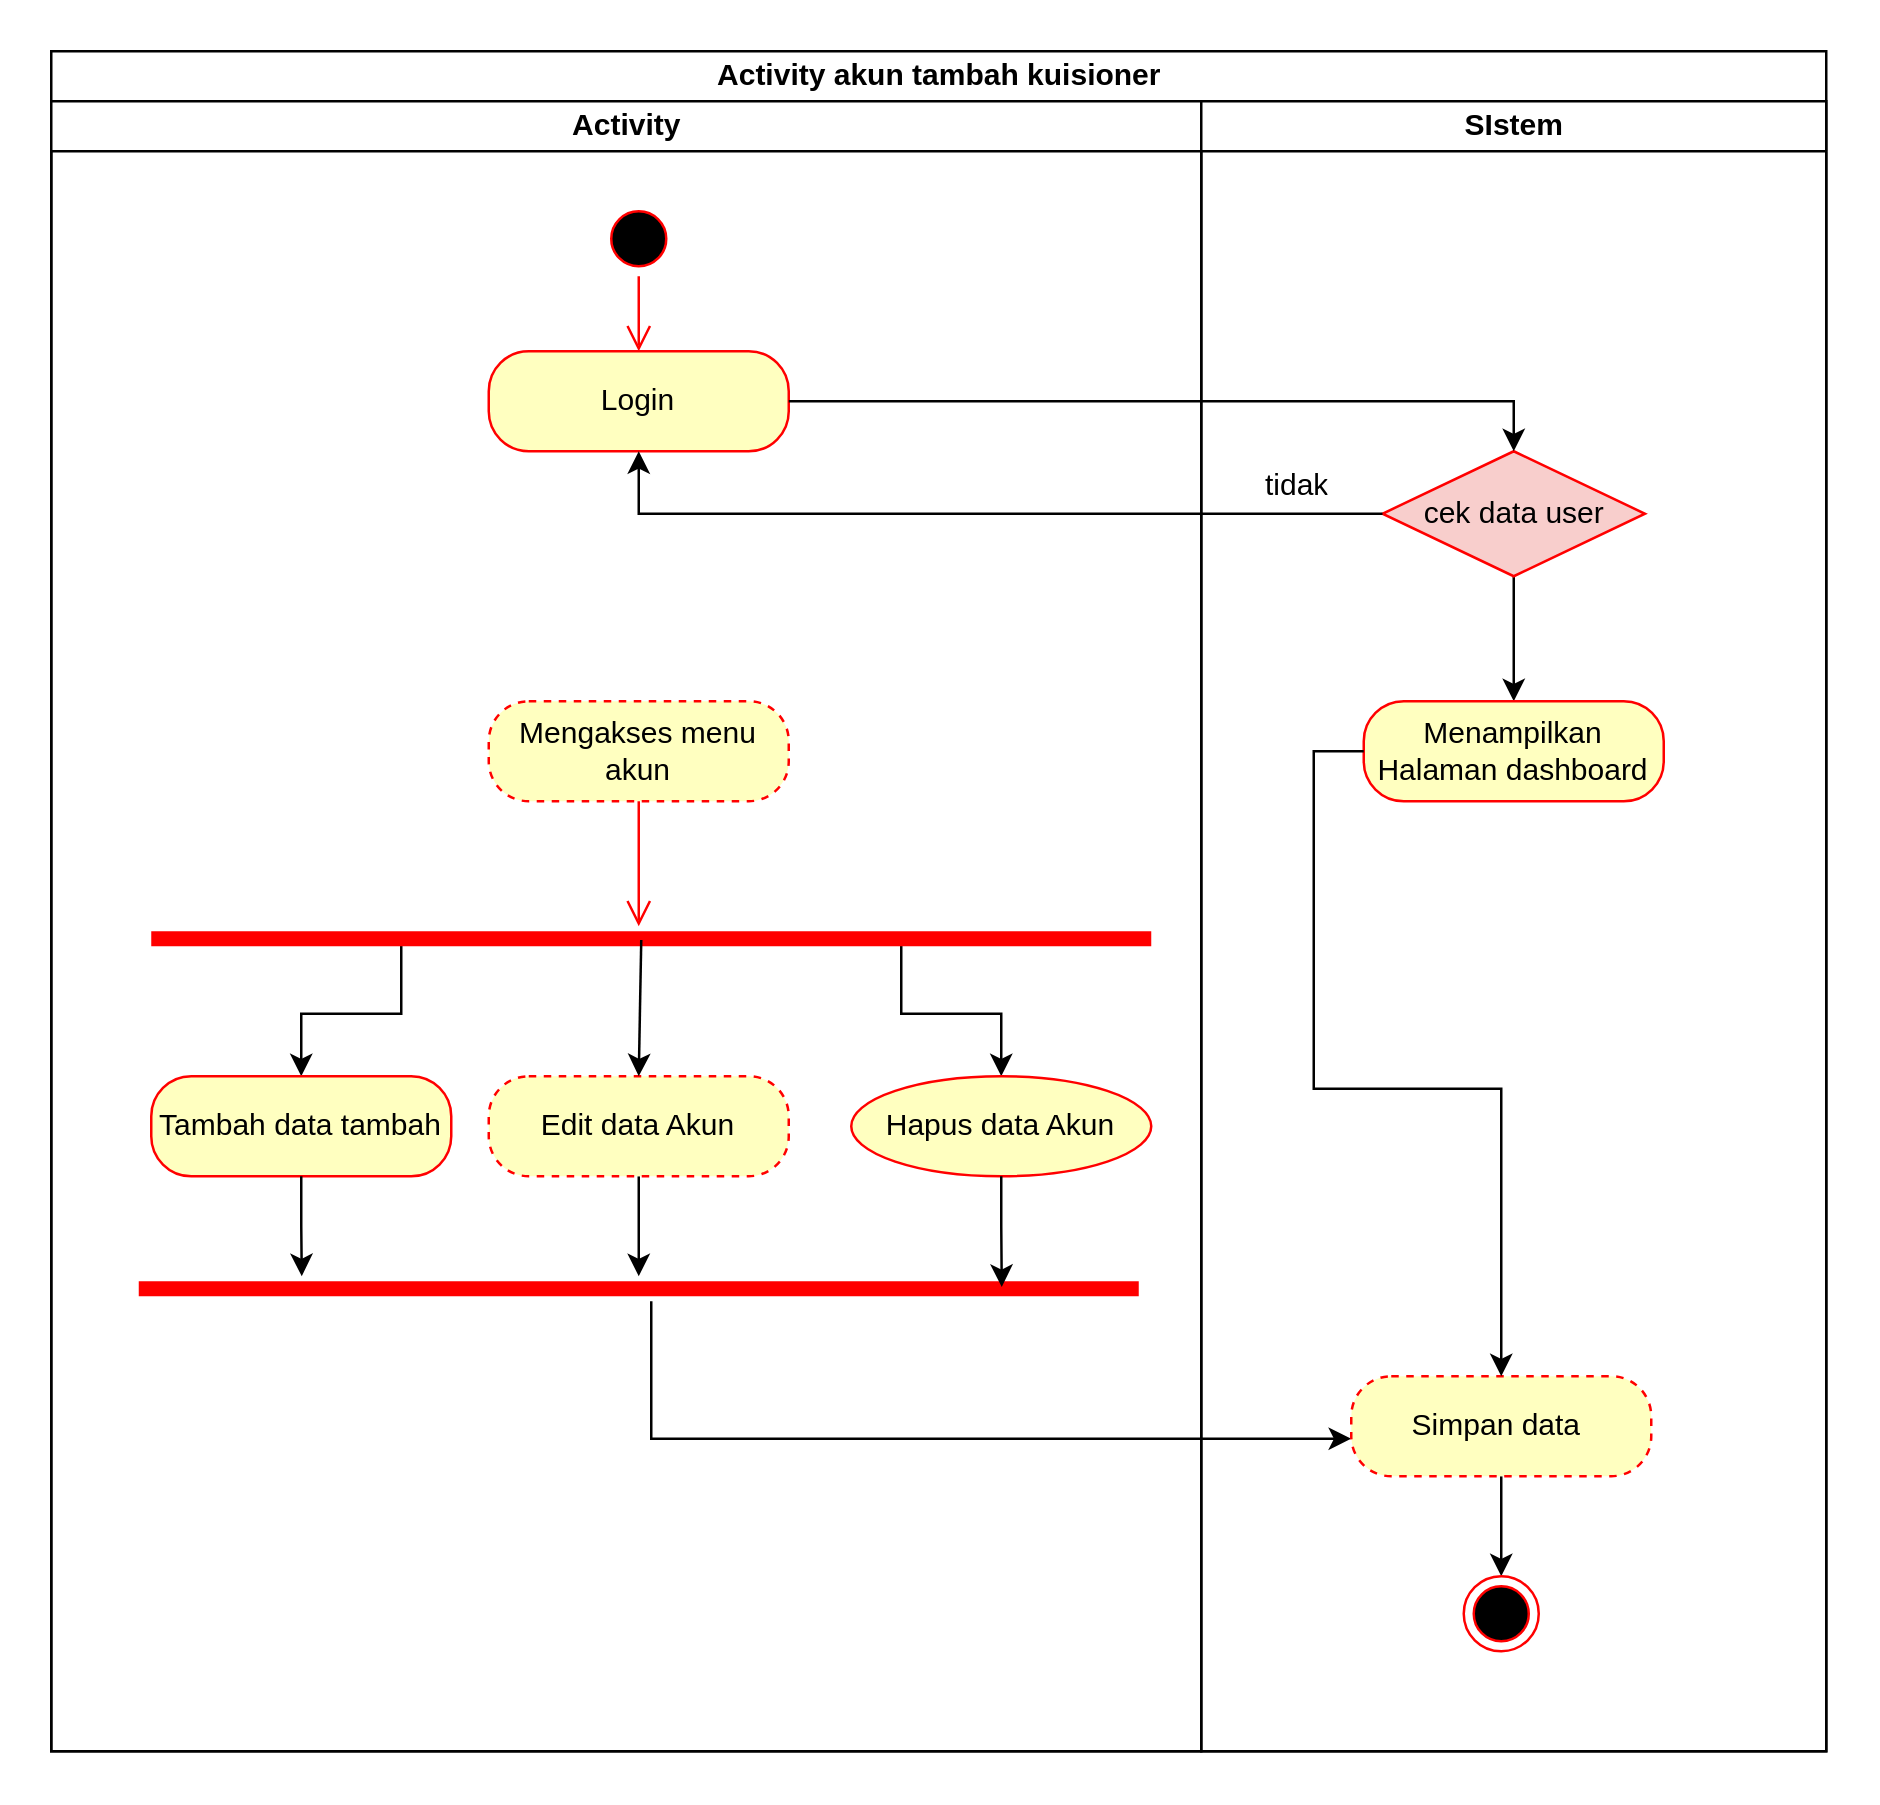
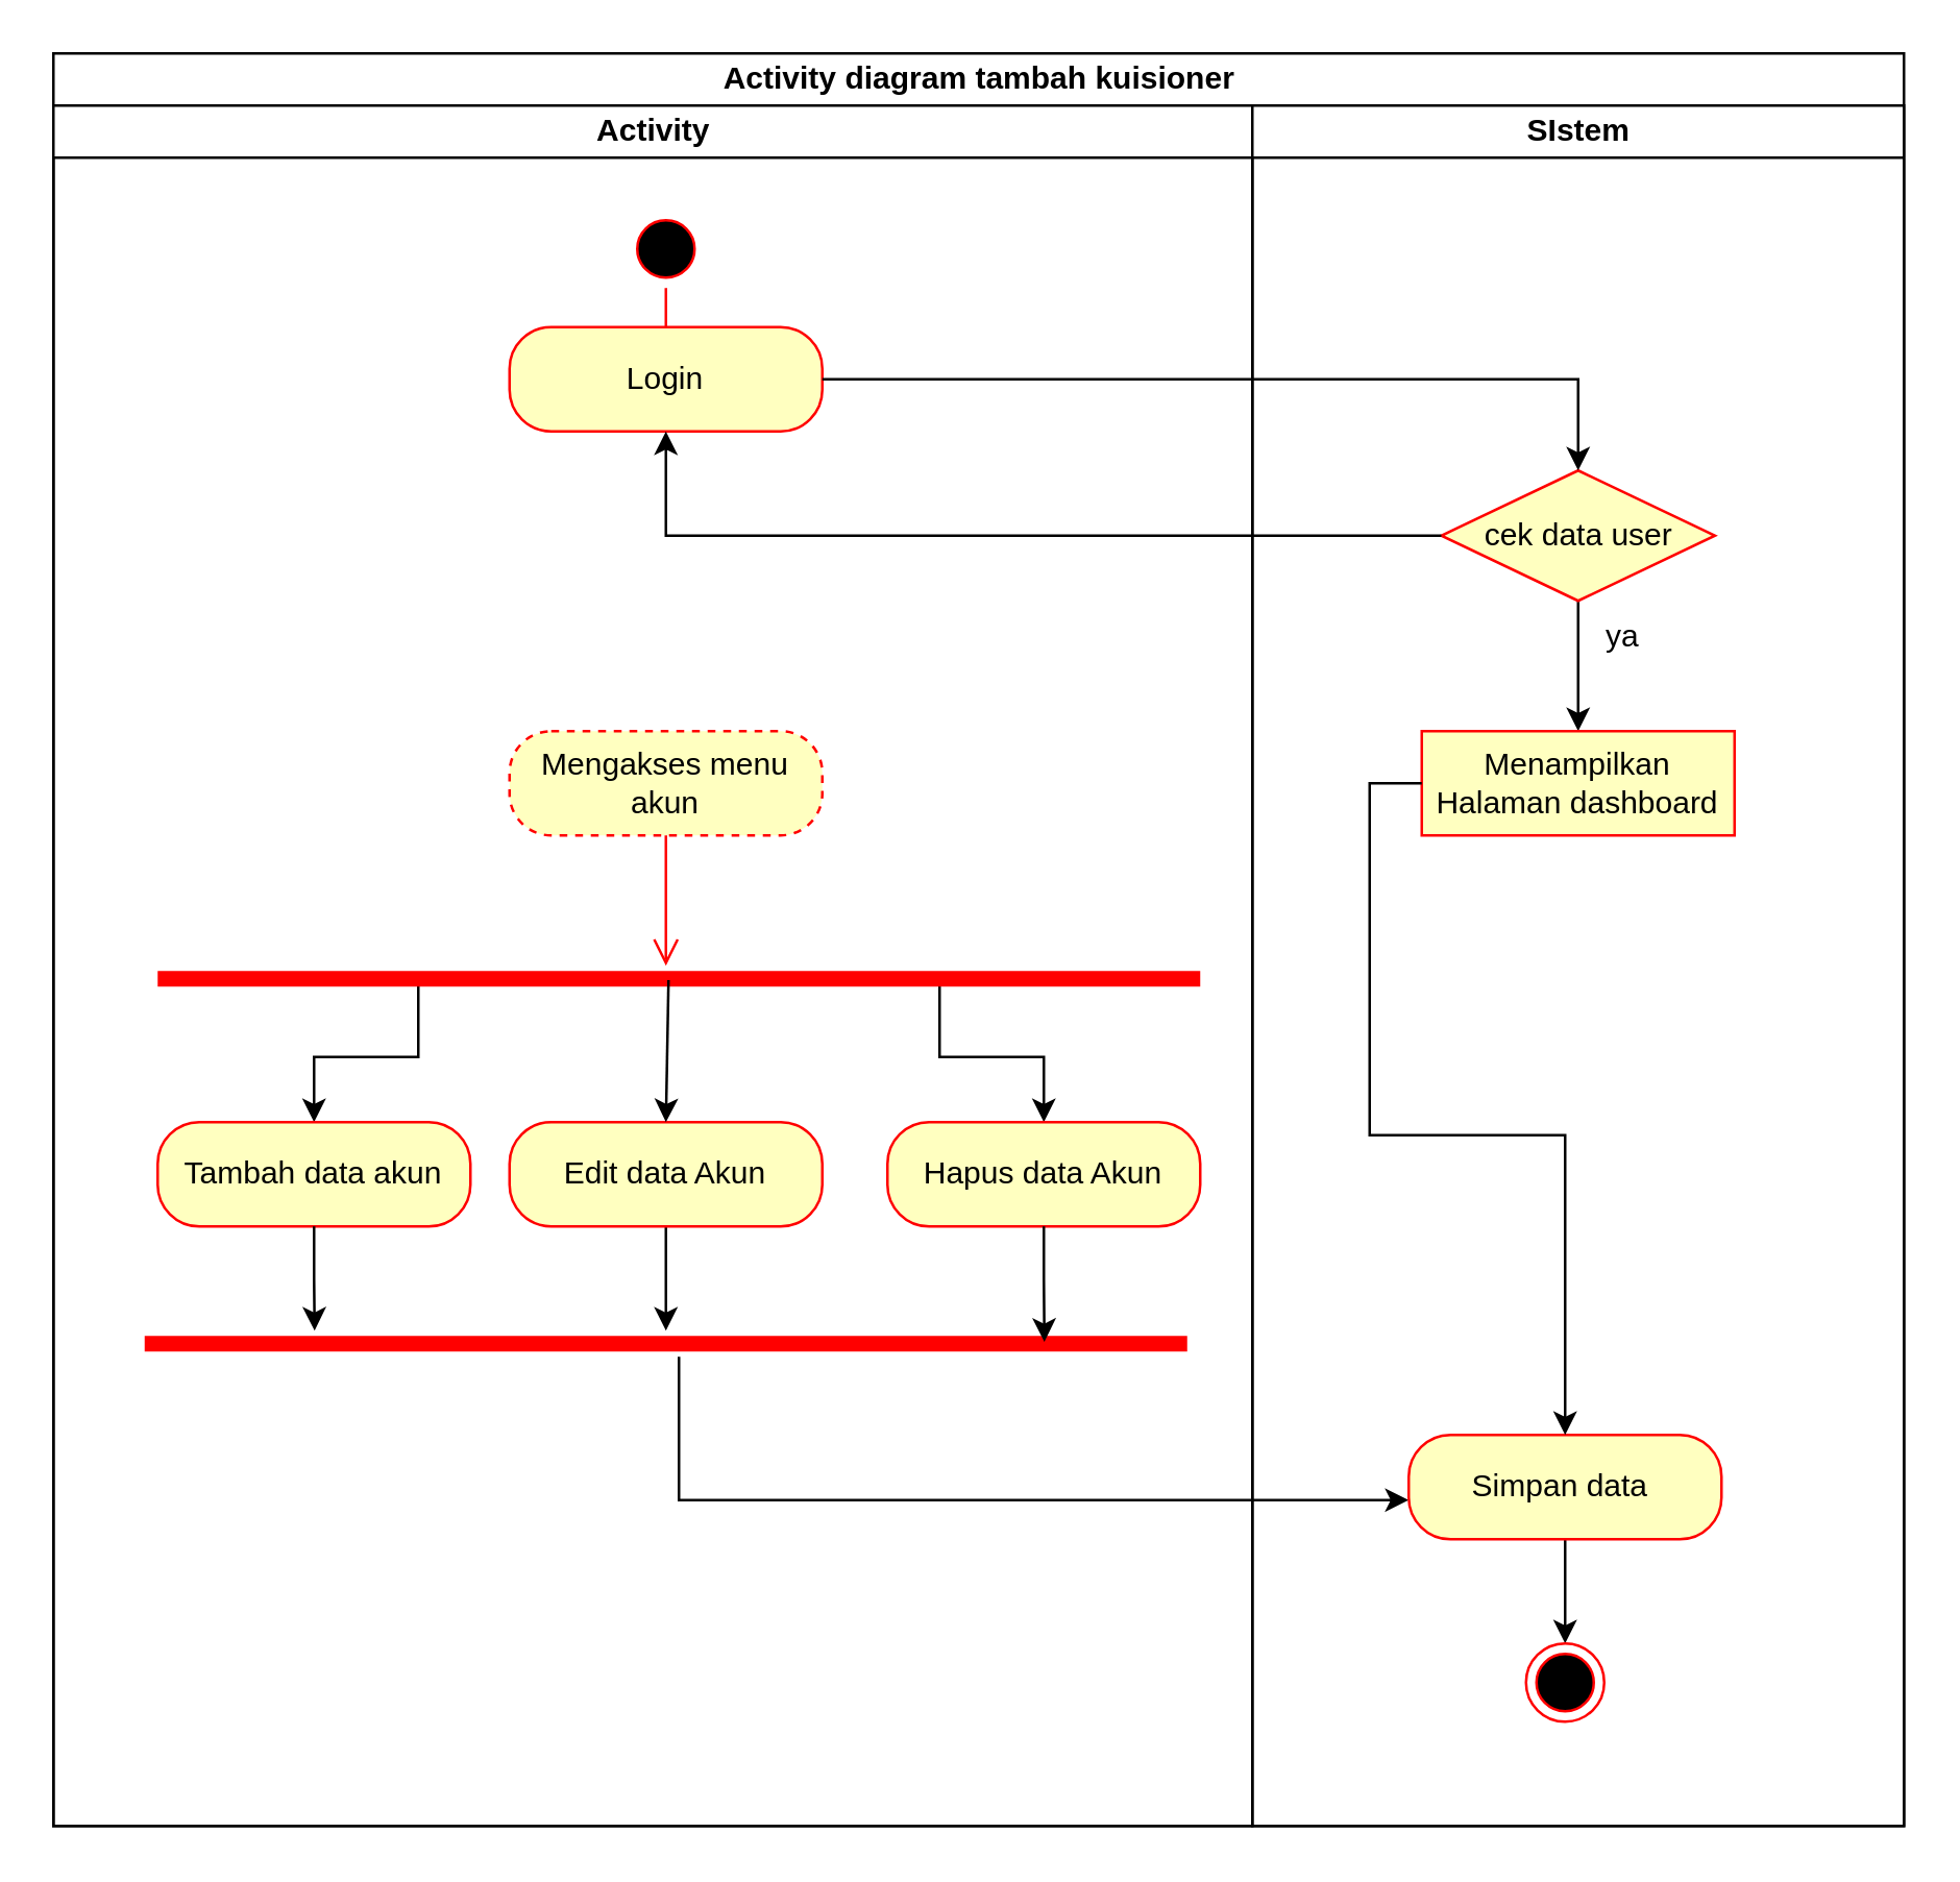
  <mxCell id="0" />
  <mxCell id="1" parent="0" />
- <mxCell id="2" value="Activity akun tambah kuisioner" style="swimlane;childLayout=stackLayout;resizeParent=1;resizeParentMax=0;startSize=20;html=1;" vertex="1" parent="1"><mxGeometry x="20" y="20" width="710" height="680" as="geometry" /></mxCell>
+ <mxCell id="2" value="Activity diagram tambah kuisioner" style="swimlane;childLayout=stackLayout;resizeParent=1;resizeParentMax=0;startSize=20;html=1;" vertex="1" parent="1"><mxGeometry x="20" y="20" width="710" height="680" as="geometry" /></mxCell>
  <mxCell id="3" value="Activity" style="swimlane;startSize=20;html=1;" vertex="1" parent="2"><mxGeometry y="20" width="460" height="660" as="geometry" /></mxCell>
  <mxCell id="4" value="" style="ellipse;html=1;shape=startState;fillColor=#000000;strokeColor=#ff0000;" vertex="1" parent="3"><mxGeometry x="220.0" y="40" width="30" height="30" as="geometry" /></mxCell>
  <mxCell id="5" value="" style="edgeStyle=orthogonalEdgeStyle;html=1;verticalAlign=bottom;endArrow=open;endSize=8;strokeColor=#ff0000;rounded=0;" edge="1" parent="3" source="4"><mxGeometry relative="1" as="geometry"><mxPoint x="235.0" y="100" as="targetPoint" /></mxGeometry></mxCell>
- <mxCell id="6" value="Login" style="rounded=1;whiteSpace=wrap;html=1;arcSize=40;fontColor=#000000;fillColor=#ffffc0;strokeColor=#ff0000;" vertex="1" parent="3"><mxGeometry x="175.0" y="100" width="120" height="40" as="geometry" /></mxCell>
+ <mxCell id="6" value="Login" style="rounded=1;whiteSpace=wrap;html=1;arcSize=40;fontColor=#000000;fillColor=#ffffc0;strokeColor=#ff0000;" vertex="1" parent="3"><mxGeometry x="175.0" y="85" width="120" height="40" as="geometry" /></mxCell>
  <mxCell id="7" value="Mengakses menu akun" style="rounded=1;whiteSpace=wrap;html=1;arcSize=40;fontColor=#000000;fillColor=#ffffc0;strokeColor=#ff0000;dashed=1;" vertex="1" parent="3"><mxGeometry x="175.0" y="240" width="120" height="40" as="geometry" /></mxCell>
  <mxCell id="8" style="edgeStyle=orthogonalEdgeStyle;rounded=0;orthogonalLoop=1;jettySize=auto;html=1;exitX=0.25;exitY=0.5;exitDx=0;exitDy=0;exitPerimeter=0;entryX=0.5;entryY=0;entryDx=0;entryDy=0;" edge="1" parent="3" source="10" target="12"><mxGeometry relative="1" as="geometry" /></mxCell>
  <mxCell id="9" style="edgeStyle=orthogonalEdgeStyle;rounded=0;orthogonalLoop=1;jettySize=auto;html=1;exitX=0.75;exitY=0.5;exitDx=0;exitDy=0;exitPerimeter=0;entryX=0.5;entryY=0;entryDx=0;entryDy=0;" edge="1" parent="3" source="10" target="15"><mxGeometry relative="1" as="geometry" /></mxCell>
  <mxCell id="10" value="" style="shape=line;html=1;strokeWidth=6;strokeColor=#ff0000;" vertex="1" parent="3"><mxGeometry x="40" y="330" width="400" height="10" as="geometry" /></mxCell>
  <mxCell id="11" value="" style="edgeStyle=orthogonalEdgeStyle;html=1;verticalAlign=bottom;endArrow=open;endSize=8;strokeColor=#ff0000;rounded=0;" edge="1" parent="3" source="7"><mxGeometry relative="1" as="geometry"><mxPoint x="235.0" y="330" as="targetPoint" /></mxGeometry></mxCell>
- <mxCell id="12" value="Tambah data tambah" style="rounded=1;whiteSpace=wrap;html=1;arcSize=40;fontColor=#000000;fillColor=#ffffc0;strokeColor=#ff0000;" vertex="1" parent="3"><mxGeometry x="40.0" y="390" width="120" height="40" as="geometry" /></mxCell>
+ <mxCell id="12" value="Tambah data akun" style="rounded=1;whiteSpace=wrap;html=1;arcSize=40;fontColor=#000000;fillColor=#ffffc0;strokeColor=#ff0000;" vertex="1" parent="3"><mxGeometry x="40.0" y="390" width="120" height="40" as="geometry" /></mxCell>
  <mxCell id="13" style="edgeStyle=orthogonalEdgeStyle;rounded=0;orthogonalLoop=1;jettySize=auto;html=1;exitX=0.5;exitY=1;exitDx=0;exitDy=0;" edge="1" parent="3" source="14" target="17"><mxGeometry relative="1" as="geometry" /></mxCell>
- <mxCell id="14" value="Edit data Akun" style="rounded=1;whiteSpace=wrap;html=1;arcSize=40;fontColor=#000000;fillColor=#ffffc0;strokeColor=#ff0000;dashed=1;" vertex="1" parent="3"><mxGeometry x="175.0" y="390" width="120" height="40" as="geometry" /></mxCell>
- <mxCell id="15" value="Hapus data Akun" style="ellipse;whiteSpace=wrap;html=1;arcSize=40;fontColor=#000000;fillColor=#ffffc0;strokeColor=#ff0000;" vertex="1" parent="3"><mxGeometry x="320.0" y="390" width="120" height="40" as="geometry" /></mxCell>
+ <mxCell id="14" value="Edit data Akun" style="rounded=1;whiteSpace=wrap;html=1;arcSize=40;fontColor=#000000;fillColor=#ffffc0;strokeColor=#ff0000;" vertex="1" parent="3"><mxGeometry x="175.0" y="390" width="120" height="40" as="geometry" /></mxCell>
+ <mxCell id="15" value="Hapus data Akun" style="rounded=1;whiteSpace=wrap;html=1;arcSize=40;fontColor=#000000;fillColor=#ffffc0;strokeColor=#ff0000;" vertex="1" parent="3"><mxGeometry x="320.0" y="390" width="120" height="40" as="geometry" /></mxCell>
  <mxCell id="16" value="" style="endArrow=classic;html=1;rounded=0;entryX=0.5;entryY=0;entryDx=0;entryDy=0;exitX=0.49;exitY=0.547;exitDx=0;exitDy=0;exitPerimeter=0;" edge="1" parent="3" source="10" target="14"><mxGeometry width="50" height="50" relative="1" as="geometry"><mxPoint x="190.0" y="360" as="sourcePoint" /><mxPoint x="240.0" y="310" as="targetPoint" /></mxGeometry></mxCell>
  <mxCell id="17" value="" style="shape=line;html=1;strokeWidth=6;strokeColor=#ff0000;" vertex="1" parent="3"><mxGeometry x="35" y="470" width="400" height="10" as="geometry" /></mxCell>
  <mxCell id="18" style="edgeStyle=orthogonalEdgeStyle;rounded=0;orthogonalLoop=1;jettySize=auto;html=1;exitX=0.5;exitY=1;exitDx=0;exitDy=0;entryX=0.163;entryY=0;entryDx=0;entryDy=0;entryPerimeter=0;" edge="1" parent="3" source="12" target="17"><mxGeometry relative="1" as="geometry" /></mxCell>
  <mxCell id="19" style="edgeStyle=orthogonalEdgeStyle;rounded=0;orthogonalLoop=1;jettySize=auto;html=1;exitX=0.5;exitY=1;exitDx=0;exitDy=0;entryX=0.863;entryY=0.429;entryDx=0;entryDy=0;entryPerimeter=0;" edge="1" parent="3" source="15" target="17"><mxGeometry relative="1" as="geometry" /></mxCell>
  <mxCell id="20" style="edgeStyle=elbowEdgeStyle;rounded=0;orthogonalLoop=1;jettySize=auto;html=1;exitX=0.25;exitY=0.5;exitDx=0;exitDy=0;exitPerimeter=0;elbow=vertical;" edge="1" parent="3"><mxGeometry relative="1" as="geometry"><mxPoint x="240.0" y="480" as="sourcePoint" /><mxPoint x="520.0" y="535" as="targetPoint" /><Array as="points"><mxPoint x="445" y="535" /></Array></mxGeometry></mxCell>
  <mxCell id="21" value="SIstem" style="swimlane;startSize=20;html=1;" vertex="1" parent="2"><mxGeometry x="460" y="20" width="250" height="660" as="geometry" /></mxCell>
  <mxCell id="22" style="edgeStyle=orthogonalEdgeStyle;rounded=0;orthogonalLoop=1;jettySize=auto;html=1;exitX=0.5;exitY=1;exitDx=0;exitDy=0;" edge="1" parent="21" source="23"><mxGeometry relative="1" as="geometry"><mxPoint x="125.0" y="240" as="targetPoint" /></mxGeometry></mxCell>
- <mxCell id="23" value="cek data user" style="rhombus;whiteSpace=wrap;html=1;fontColor=#000000;fillColor=#f8cecc;strokeColor=#ff0000;" vertex="1" parent="21"><mxGeometry x="72.5" y="140" width="105" height="50" as="geometry" /></mxCell>
- <mxCell id="25" value="tidak" style="text;strokeColor=none;fillColor=none;spacingLeft=4;spacingRight=4;overflow=hidden;rotatable=0;points=[[0,0.5],[1,0.5]];portConstraint=eastwest;fontSize=12;whiteSpace=wrap;html=1;" vertex="1" parent="21"><mxGeometry x="20.0" y="140" width="40" height="30" as="geometry" /></mxCell>
- <mxCell id="26" value="Menampilkan Halaman dashboard" style="rounded=1;whiteSpace=wrap;html=1;arcSize=40;fontColor=#000000;fillColor=#ffffc0;strokeColor=#ff0000;" vertex="1" parent="21"><mxGeometry x="65.0" y="240" width="120" height="40" as="geometry" /></mxCell>
+ <mxCell id="23" value="cek data user" style="rhombus;whiteSpace=wrap;html=1;fontColor=#000000;fillColor=#ffffc0;strokeColor=#ff0000;" vertex="1" parent="21"><mxGeometry x="72.5" y="140" width="105" height="50" as="geometry" /></mxCell>
+ <mxCell id="24" value="ya" style="text;strokeColor=none;fillColor=none;spacingLeft=4;spacingRight=4;overflow=hidden;rotatable=0;points=[[0,0.5],[1,0.5]];portConstraint=eastwest;fontSize=12;whiteSpace=wrap;html=1;" vertex="1" parent="21"><mxGeometry x="130.0" y="190" width="40" height="30" as="geometry" /></mxCell>
+ <mxCell id="26" value="Menampilkan Halaman dashboard" style="whiteSpace=wrap;html=1;arcSize=40;fontColor=#000000;fillColor=#ffffc0;strokeColor=#ff0000;rounded=0;" vertex="1" parent="21"><mxGeometry x="65.0" y="240" width="120" height="40" as="geometry" /></mxCell>
  <mxCell id="27" style="edgeStyle=orthogonalEdgeStyle;rounded=0;orthogonalLoop=1;jettySize=auto;html=1;exitX=0.5;exitY=1;exitDx=0;exitDy=0;entryX=0.5;entryY=0;entryDx=0;entryDy=0;" edge="1" parent="21" source="28" target="29"><mxGeometry relative="1" as="geometry" /></mxCell>
- <mxCell id="28" value="Simpan data&amp;nbsp;" style="rounded=1;whiteSpace=wrap;html=1;arcSize=40;fontColor=#000000;fillColor=#ffffc0;strokeColor=#ff0000;dashed=1;" vertex="1" parent="21"><mxGeometry x="60.0" y="510" width="120" height="40" as="geometry" /></mxCell>
+ <mxCell id="28" value="Simpan data&amp;nbsp;" style="rounded=1;whiteSpace=wrap;html=1;arcSize=40;fontColor=#000000;fillColor=#ffffc0;strokeColor=#ff0000;" vertex="1" parent="21"><mxGeometry x="60.0" y="510" width="120" height="40" as="geometry" /></mxCell>
  <mxCell id="29" value="" style="ellipse;html=1;shape=endState;fillColor=#000000;strokeColor=#ff0000;" vertex="1" parent="21"><mxGeometry x="105.0" y="590" width="30" height="30" as="geometry" /></mxCell>
  <mxCell id="30" style="edgeStyle=orthogonalEdgeStyle;rounded=0;orthogonalLoop=1;jettySize=auto;html=1;exitX=1;exitY=0.5;exitDx=0;exitDy=0;entryX=0.5;entryY=0;entryDx=0;entryDy=0;" edge="1" parent="2" source="6" target="23"><mxGeometry relative="1" as="geometry" /></mxCell>
  <mxCell id="31" style="edgeStyle=orthogonalEdgeStyle;rounded=0;orthogonalLoop=1;jettySize=auto;html=1;exitX=0;exitY=0.5;exitDx=0;exitDy=0;entryX=0.5;entryY=1;entryDx=0;entryDy=0;" edge="1" parent="2" source="23" target="6"><mxGeometry relative="1" as="geometry" /></mxCell>
  <mxCell id="32" style="edgeStyle=orthogonalEdgeStyle;rounded=0;orthogonalLoop=1;jettySize=auto;html=1;exitX=0;exitY=0.5;exitDx=0;exitDy=0;" edge="1" parent="2" source="26" target="28"><mxGeometry relative="1" as="geometry" /></mxCell>
